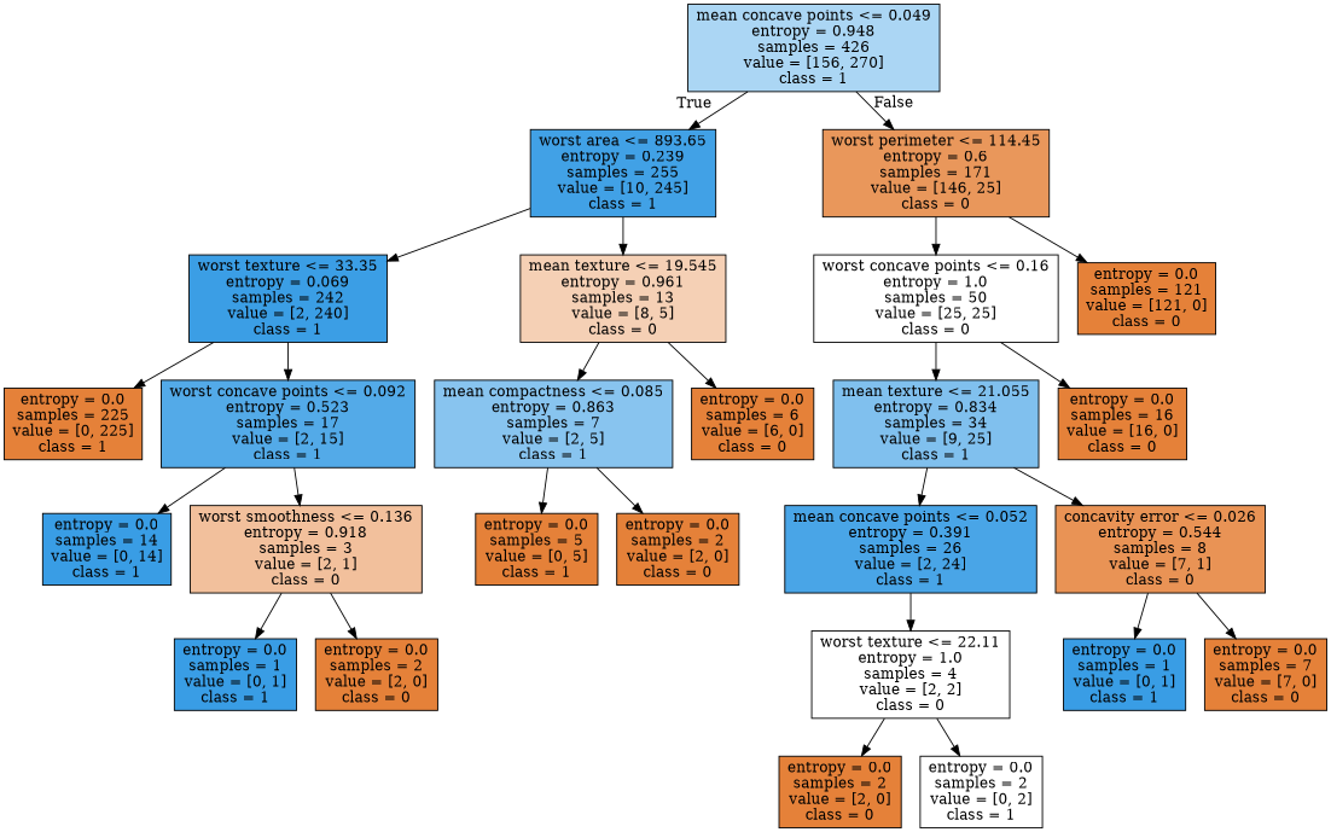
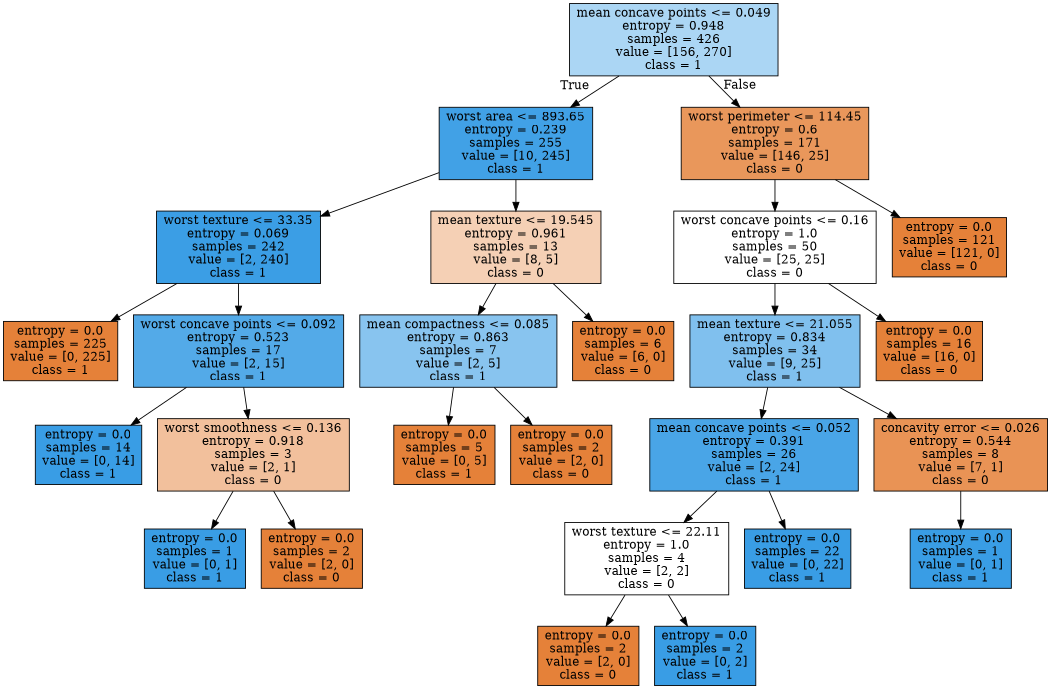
  digraph {
    node [color=black fillcolor="#e58139" shape=box style=filled]
    n1 [fillcolor="#abd6f4" label="mean concave points <= 0.049\nentropy = 0.948\nsamples = 426\nvalue = [156, 270]\nclass = 1"]
    n2 [fillcolor="#41a1e6" label="worst area <= 893.65\nentropy = 0.239\nsamples = 255\nvalue = [10, 245]\nclass = 1"]
    n3 [fillcolor="#e9975b" label="worst perimeter <= 114.45\nentropy = 0.6\nsamples = 171\nvalue = [146, 25]\nclass = 0"]
    n4 [fillcolor="#3b9ee5" label="worst texture <= 33.35\nentropy = 0.069\nsamples = 242\nvalue = [2, 240]\nclass = 1"]
    n5 [fillcolor="#f5d0b5" label="mean texture <= 19.545\nentropy = 0.961\nsamples = 13\nvalue = [8, 5]\nclass = 0"]
    n6 [fillcolor="#ffffff" label="worst concave points <= 0.16\nentropy = 1.0\nsamples = 50\nvalue = [25, 25]\nclass = 0"]
    n7 [label="entropy = 0.0\nsamples = 121\nvalue = [121, 0]\nclass = 0"]
    n8 [label="entropy = 0.0\nsamples = 225\nvalue = [0, 225]\nclass = 1"]
    n9 [fillcolor="#53aae8" label="worst concave points <= 0.092\nentropy = 0.523\nsamples = 17\nvalue = [2, 15]\nclass = 1"]
    n10 [fillcolor="#88c4ef" label="mean compactness <= 0.085\nentropy = 0.863\nsamples = 7\nvalue = [2, 5]\nclass = 1"]
    n11 [label="entropy = 0.0\nsamples = 6\nvalue = [6, 0]\nclass = 0"]
    n12 [fillcolor="#399de5" label="entropy = 0.0\nsamples = 14\nvalue = [0, 14]\nclass = 1"]
    n13 [fillcolor="#f2c09c" label="worst smoothness <= 0.136\nentropy = 0.918\nsamples = 3\nvalue = [2, 1]\nclass = 0"]
    n14 [fillcolor="#399de5" label="entropy = 0.0\nsamples = 1\nvalue = [0, 1]\nclass = 1"]
    n15 [label="entropy = 0.0\nsamples = 2\nvalue = [2, 0]\nclass = 0"]
    n16 [label="entropy = 0.0\nsamples = 5\nvalue = [0, 5]\nclass = 1"]
    n17 [label="entropy = 0.0\nsamples = 2\nvalue = [2, 0]\nclass = 0"]
    n18 [fillcolor="#80c0ee" label="mean texture <= 21.055\nentropy = 0.834\nsamples = 34\nvalue = [9, 25]\nclass = 1"]
    n19 [label="entropy = 0.0\nsamples = 16\nvalue = [16, 0]\nclass = 0"]
    n20 [fillcolor="#49a5e7" label="mean concave points <= 0.052\nentropy = 0.391\nsamples = 26\nvalue = [2, 24]\nclass = 1"]
    n21 [fillcolor="#e99355" label="concavity error <= 0.026\nentropy = 0.544\nsamples = 8\nvalue = [7, 1]\nclass = 0"]
    n22 [fillcolor="#ffffff" label="worst texture <= 22.11\nentropy = 1.0\nsamples = 4\nvalue = [2, 2]\nclass = 0"]
+   n23 [fillcolor="#399de5" label="entropy = 0.0\nsamples = 22\nvalue = [0, 22]\nclass = 1"]
    n24 [fillcolor="#399de5" label="entropy = 0.0\nsamples = 1\nvalue = [0, 1]\nclass = 1"]
-   n25 [label="entropy = 0.0\nsamples = 7\nvalue = [7, 0]\nclass = 0"]
    n26 [label="entropy = 0.0\nsamples = 2\nvalue = [2, 0]\nclass = 0"]
-   n27 [fillcolor="#ffffff" label="entropy = 0.0\nsamples = 2\nvalue = [0, 2]\nclass = 1"]
+   n27 [fillcolor="#399de5" label="entropy = 0.0\nsamples = 2\nvalue = [0, 2]\nclass = 1"]
    n1 -> n2 [headlabel=True labelangle=45 labeldistance=2.5]
    n1 -> n3 [headlabel=False labelangle=-45 labeldistance=2.5]
    n2 -> n4
    n2 -> n5
    n3 -> n6
    n3 -> n7
    n4 -> n8
    n4 -> n9
    n5 -> n10
    n5 -> n11
    n6 -> n18
    n6 -> n19
    n9 -> n12
    n9 -> n13
    n10 -> n16
    n10 -> n17
    n13 -> n14
    n13 -> n15
    n18 -> n20
    n18 -> n21
    n20 -> n22
+   n20 -> n23
    n21 -> n24
-   n21 -> n25
    n22 -> n26
    n22 -> n27
  }
